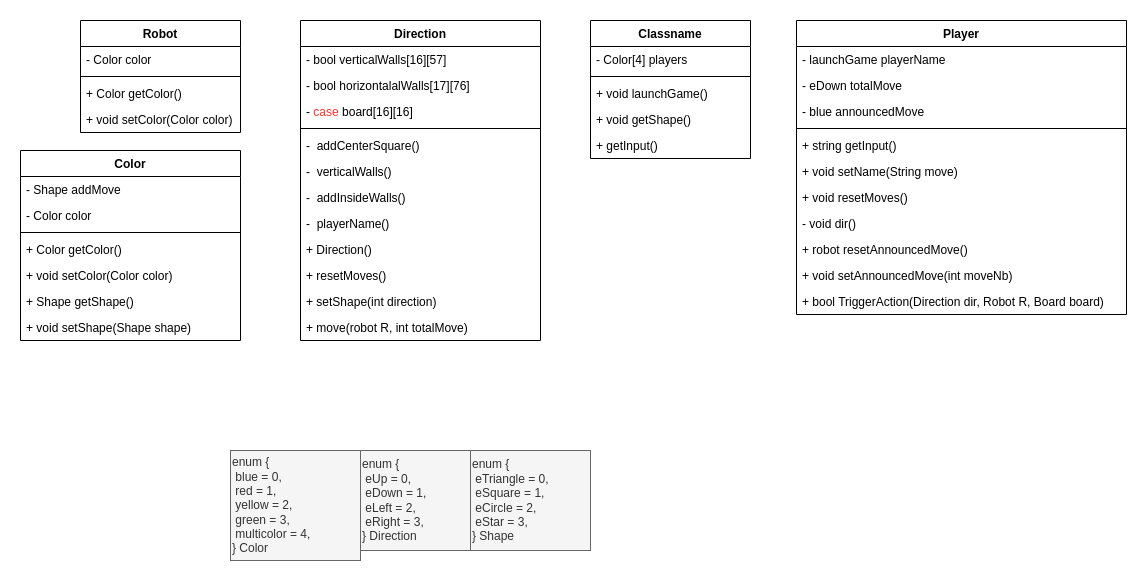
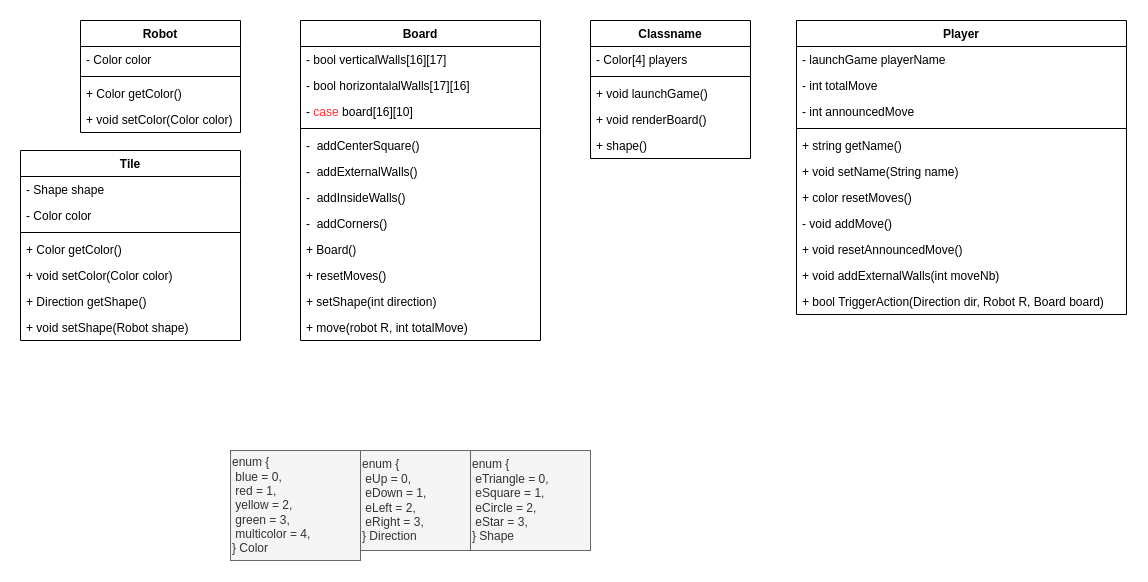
  <mxCell id="0" />
  <mxCell id="1" parent="0" />
- <mxCell id="2" value="Direction" style="swimlane;fontStyle=1;align=center;verticalAlign=top;childLayout=stackLayout;horizontal=1;startSize=26;horizontalStack=0;resizeParent=1;resizeParentMax=0;resizeLast=0;collapsible=1;marginBottom=0;whiteSpace=wrap;html=1;" parent="1" vertex="1"><mxGeometry x="300" y="20" width="240" height="320" as="geometry" /></mxCell>
- <mxCell id="3" value="- bool verticalWalls[16][57]" style="text;strokeColor=none;fillColor=none;align=left;verticalAlign=top;spacingLeft=4;spacingRight=4;overflow=hidden;rotatable=0;points=[[0,0.5],[1,0.5]];portConstraint=eastwest;whiteSpace=wrap;html=1;" parent="2" vertex="1"><mxGeometry y="26" width="240" height="26" as="geometry" /></mxCell>
- <mxCell id="4" value="- bool horizontalalWalls[17][76]" style="text;strokeColor=none;fillColor=none;align=left;verticalAlign=top;spacingLeft=4;spacingRight=4;overflow=hidden;rotatable=0;points=[[0,0.5],[1,0.5]];portConstraint=eastwest;whiteSpace=wrap;html=1;" parent="2" vertex="1"><mxGeometry y="52" width="240" height="26" as="geometry" /></mxCell>
- <mxCell id="5" value="- &lt;font color=&quot;#ff3333&quot;&gt;case&lt;/font&gt; board[16][16]" style="text;strokeColor=none;fillColor=none;align=left;verticalAlign=top;spacingLeft=4;spacingRight=4;overflow=hidden;rotatable=0;points=[[0,0.5],[1,0.5]];portConstraint=eastwest;whiteSpace=wrap;html=1;" parent="2" vertex="1"><mxGeometry y="78" width="240" height="26" as="geometry" /></mxCell>
+ <mxCell id="2" value="Board" style="swimlane;fontStyle=1;align=center;verticalAlign=top;childLayout=stackLayout;horizontal=1;startSize=26;horizontalStack=0;resizeParent=1;resizeParentMax=0;resizeLast=0;collapsible=1;marginBottom=0;whiteSpace=wrap;html=1;" parent="1" vertex="1"><mxGeometry x="300" y="20" width="240" height="320" as="geometry" /></mxCell>
+ <mxCell id="3" value="- bool verticalWalls[16][17]" style="text;strokeColor=none;fillColor=none;align=left;verticalAlign=top;spacingLeft=4;spacingRight=4;overflow=hidden;rotatable=0;points=[[0,0.5],[1,0.5]];portConstraint=eastwest;whiteSpace=wrap;html=1;" parent="2" vertex="1"><mxGeometry y="26" width="240" height="26" as="geometry" /></mxCell>
+ <mxCell id="4" value="- bool horizontalalWalls[17][16]" style="text;strokeColor=none;fillColor=none;align=left;verticalAlign=top;spacingLeft=4;spacingRight=4;overflow=hidden;rotatable=0;points=[[0,0.5],[1,0.5]];portConstraint=eastwest;whiteSpace=wrap;html=1;" parent="2" vertex="1"><mxGeometry y="52" width="240" height="26" as="geometry" /></mxCell>
+ <mxCell id="5" value="- &lt;font color=&quot;#ff3333&quot;&gt;case&lt;/font&gt; board[16][10]" style="text;strokeColor=none;fillColor=none;align=left;verticalAlign=top;spacingLeft=4;spacingRight=4;overflow=hidden;rotatable=0;points=[[0,0.5],[1,0.5]];portConstraint=eastwest;whiteSpace=wrap;html=1;" parent="2" vertex="1"><mxGeometry y="78" width="240" height="26" as="geometry" /></mxCell>
  <mxCell id="6" value="" style="line;strokeWidth=1;fillColor=none;align=left;verticalAlign=middle;spacingTop=-1;spacingLeft=3;spacingRight=3;rotatable=0;labelPosition=right;points=[];portConstraint=eastwest;strokeColor=inherit;" parent="2" vertex="1"><mxGeometry y="104" width="240" height="8" as="geometry" /></mxCell>
  <mxCell id="7" value="-&amp;nbsp; addCenterSquare()" style="text;strokeColor=none;fillColor=none;align=left;verticalAlign=top;spacingLeft=4;spacingRight=4;overflow=hidden;rotatable=0;points=[[0,0.5],[1,0.5]];portConstraint=eastwest;whiteSpace=wrap;html=1;" parent="2" vertex="1"><mxGeometry y="112" width="240" height="26" as="geometry" /></mxCell>
- <mxCell id="8" value="-&amp;nbsp; verticalWalls()" style="text;strokeColor=none;fillColor=none;align=left;verticalAlign=top;spacingLeft=4;spacingRight=4;overflow=hidden;rotatable=0;points=[[0,0.5],[1,0.5]];portConstraint=eastwest;whiteSpace=wrap;html=1;" parent="2" vertex="1"><mxGeometry y="138" width="240" height="26" as="geometry" /></mxCell>
+ <mxCell id="8" value="-&amp;nbsp; addExternalWalls()" style="text;strokeColor=none;fillColor=none;align=left;verticalAlign=top;spacingLeft=4;spacingRight=4;overflow=hidden;rotatable=0;points=[[0,0.5],[1,0.5]];portConstraint=eastwest;whiteSpace=wrap;html=1;" parent="2" vertex="1"><mxGeometry y="138" width="240" height="26" as="geometry" /></mxCell>
  <mxCell id="9" value="-&amp;nbsp; addInsideWalls()" style="text;strokeColor=none;fillColor=none;align=left;verticalAlign=top;spacingLeft=4;spacingRight=4;overflow=hidden;rotatable=0;points=[[0,0.5],[1,0.5]];portConstraint=eastwest;whiteSpace=wrap;html=1;" parent="2" vertex="1"><mxGeometry y="164" width="240" height="26" as="geometry" /></mxCell>
- <mxCell id="10" value="-&amp;nbsp; playerName()" style="text;strokeColor=none;fillColor=none;align=left;verticalAlign=top;spacingLeft=4;spacingRight=4;overflow=hidden;rotatable=0;points=[[0,0.5],[1,0.5]];portConstraint=eastwest;whiteSpace=wrap;html=1;" parent="2" vertex="1"><mxGeometry y="190" width="240" height="26" as="geometry" /></mxCell>
- <mxCell id="11" value="+ Direction()" style="text;strokeColor=none;fillColor=none;align=left;verticalAlign=top;spacingLeft=4;spacingRight=4;overflow=hidden;rotatable=0;points=[[0,0.5],[1,0.5]];portConstraint=eastwest;whiteSpace=wrap;html=1;" parent="2" vertex="1"><mxGeometry y="216" width="240" height="26" as="geometry" /></mxCell>
+ <mxCell id="10" value="-&amp;nbsp; addCorners()" style="text;strokeColor=none;fillColor=none;align=left;verticalAlign=top;spacingLeft=4;spacingRight=4;overflow=hidden;rotatable=0;points=[[0,0.5],[1,0.5]];portConstraint=eastwest;whiteSpace=wrap;html=1;" parent="2" vertex="1"><mxGeometry y="190" width="240" height="26" as="geometry" /></mxCell>
+ <mxCell id="11" value="+ Board()" style="text;strokeColor=none;fillColor=none;align=left;verticalAlign=top;spacingLeft=4;spacingRight=4;overflow=hidden;rotatable=0;points=[[0,0.5],[1,0.5]];portConstraint=eastwest;whiteSpace=wrap;html=1;" parent="2" vertex="1"><mxGeometry y="216" width="240" height="26" as="geometry" /></mxCell>
  <mxCell id="12" value="+ resetMoves()" style="text;strokeColor=none;fillColor=none;align=left;verticalAlign=top;spacingLeft=4;spacingRight=4;overflow=hidden;rotatable=0;points=[[0,0.5],[1,0.5]];portConstraint=eastwest;whiteSpace=wrap;html=1;" parent="2" vertex="1"><mxGeometry y="242" width="240" height="26" as="geometry" /></mxCell>
  <mxCell id="13" value="+ setShape(int direction)" style="text;strokeColor=none;fillColor=none;align=left;verticalAlign=top;spacingLeft=4;spacingRight=4;overflow=hidden;rotatable=0;points=[[0,0.5],[1,0.5]];portConstraint=eastwest;whiteSpace=wrap;html=1;" parent="2" vertex="1"><mxGeometry y="268" width="240" height="26" as="geometry" /></mxCell>
  <mxCell id="14" value="+ move(robot R, int totalMove)" style="text;strokeColor=none;fillColor=none;align=left;verticalAlign=top;spacingLeft=4;spacingRight=4;overflow=hidden;rotatable=0;points=[[0,0.5],[1,0.5]];portConstraint=eastwest;whiteSpace=wrap;html=1;" parent="2" vertex="1"><mxGeometry y="294" width="240" height="26" as="geometry" /></mxCell>
  <mxCell id="15" value="Robot" style="swimlane;fontStyle=1;align=center;verticalAlign=top;childLayout=stackLayout;horizontal=1;startSize=26;horizontalStack=0;resizeParent=1;resizeParentMax=0;resizeLast=0;collapsible=1;marginBottom=0;whiteSpace=wrap;html=1;" parent="1" vertex="1"><mxGeometry x="80" y="20" width="160" height="112" as="geometry" /></mxCell>
  <mxCell id="16" value="- Color color" style="text;strokeColor=none;fillColor=none;align=left;verticalAlign=top;spacingLeft=4;spacingRight=4;overflow=hidden;rotatable=0;points=[[0,0.5],[1,0.5]];portConstraint=eastwest;whiteSpace=wrap;html=1;" parent="15" vertex="1"><mxGeometry y="26" width="160" height="26" as="geometry" /></mxCell>
  <mxCell id="17" value="" style="line;strokeWidth=1;fillColor=none;align=left;verticalAlign=middle;spacingTop=-1;spacingLeft=3;spacingRight=3;rotatable=0;labelPosition=right;points=[];portConstraint=eastwest;strokeColor=inherit;" parent="15" vertex="1"><mxGeometry y="52" width="160" height="8" as="geometry" /></mxCell>
  <mxCell id="18" value="+ Color getColor()" style="text;strokeColor=none;fillColor=none;align=left;verticalAlign=top;spacingLeft=4;spacingRight=4;overflow=hidden;rotatable=0;points=[[0,0.5],[1,0.5]];portConstraint=eastwest;whiteSpace=wrap;html=1;" vertex="1" parent="15"><mxGeometry y="60" width="160" height="26" as="geometry" /></mxCell>
  <mxCell id="19" value="+ void setColor(Color color)" style="text;strokeColor=none;fillColor=none;align=left;verticalAlign=top;spacingLeft=4;spacingRight=4;overflow=hidden;rotatable=0;points=[[0,0.5],[1,0.5]];portConstraint=eastwest;whiteSpace=wrap;html=1;" vertex="1" parent="15"><mxGeometry y="86" width="160" height="26" as="geometry" /></mxCell>
  <mxCell id="20" value="enum {&lt;br&gt;&lt;span style=&quot;white-space: pre;&quot;&gt; &lt;/span&gt;eUp = 0,&lt;br&gt;&lt;span style=&quot;white-space: pre;&quot;&gt; &lt;/span&gt;eDown = 1,&lt;br&gt;&lt;span style=&quot;white-space: pre;&quot;&gt; &lt;/span&gt;eLeft = 2,&lt;br&gt;&lt;span style=&quot;white-space: pre;&quot;&gt; &lt;/span&gt;eRight = 3,&lt;br&gt;} Direction" style="text;html=1;align=left;verticalAlign=middle;resizable=0;points=[];autosize=1;strokeColor=#666666;fillColor=#f5f5f5;fontColor=#333333;" parent="1" vertex="1"><mxGeometry x="360" y="450" width="110" height="100" as="geometry" /></mxCell>
  <mxCell id="21" value="Player" style="swimlane;fontStyle=1;align=center;verticalAlign=top;childLayout=stackLayout;horizontal=1;startSize=26;horizontalStack=0;resizeParent=1;resizeParentMax=0;resizeLast=0;collapsible=1;marginBottom=0;whiteSpace=wrap;html=1;" parent="1" vertex="1"><mxGeometry x="796" y="20" width="330" height="294" as="geometry" /></mxCell>
  <mxCell id="22" value="- launchGame playerName" style="text;strokeColor=none;fillColor=none;align=left;verticalAlign=top;spacingLeft=4;spacingRight=4;overflow=hidden;rotatable=0;points=[[0,0.5],[1,0.5]];portConstraint=eastwest;whiteSpace=wrap;html=1;" parent="21" vertex="1"><mxGeometry y="26" width="330" height="26" as="geometry" /></mxCell>
- <mxCell id="23" value="- eDown totalMove" style="text;strokeColor=none;fillColor=none;align=left;verticalAlign=top;spacingLeft=4;spacingRight=4;overflow=hidden;rotatable=0;points=[[0,0.5],[1,0.5]];portConstraint=eastwest;whiteSpace=wrap;html=1;" vertex="1" parent="21"><mxGeometry y="52" width="330" height="26" as="geometry" /></mxCell>
- <mxCell id="24" value="- blue announcedMove" style="text;strokeColor=none;fillColor=none;align=left;verticalAlign=top;spacingLeft=4;spacingRight=4;overflow=hidden;rotatable=0;points=[[0,0.5],[1,0.5]];portConstraint=eastwest;whiteSpace=wrap;html=1;" vertex="1" parent="21"><mxGeometry y="78" width="330" height="26" as="geometry" /></mxCell>
+ <mxCell id="23" value="- int totalMove" style="text;strokeColor=none;fillColor=none;align=left;verticalAlign=top;spacingLeft=4;spacingRight=4;overflow=hidden;rotatable=0;points=[[0,0.5],[1,0.5]];portConstraint=eastwest;whiteSpace=wrap;html=1;" vertex="1" parent="21"><mxGeometry y="52" width="330" height="26" as="geometry" /></mxCell>
+ <mxCell id="24" value="- int announcedMove" style="text;strokeColor=none;fillColor=none;align=left;verticalAlign=top;spacingLeft=4;spacingRight=4;overflow=hidden;rotatable=0;points=[[0,0.5],[1,0.5]];portConstraint=eastwest;whiteSpace=wrap;html=1;" vertex="1" parent="21"><mxGeometry y="78" width="330" height="26" as="geometry" /></mxCell>
  <mxCell id="25" value="" style="line;strokeWidth=1;fillColor=none;align=left;verticalAlign=middle;spacingTop=-1;spacingLeft=3;spacingRight=3;rotatable=0;labelPosition=right;points=[];portConstraint=eastwest;strokeColor=inherit;" parent="21" vertex="1"><mxGeometry y="104" width="330" height="8" as="geometry" /></mxCell>
- <mxCell id="26" value="+ string getInput()" style="text;strokeColor=none;fillColor=none;align=left;verticalAlign=top;spacingLeft=4;spacingRight=4;overflow=hidden;rotatable=0;points=[[0,0.5],[1,0.5]];portConstraint=eastwest;whiteSpace=wrap;html=1;" parent="21" vertex="1"><mxGeometry y="112" width="330" height="26" as="geometry" /></mxCell>
- <mxCell id="27" value="+ void setName(String move)" style="text;strokeColor=none;fillColor=none;align=left;verticalAlign=top;spacingLeft=4;spacingRight=4;overflow=hidden;rotatable=0;points=[[0,0.5],[1,0.5]];portConstraint=eastwest;whiteSpace=wrap;html=1;" vertex="1" parent="21"><mxGeometry y="138" width="330" height="26" as="geometry" /></mxCell>
- <mxCell id="28" value="+ void resetMoves()" style="text;strokeColor=none;fillColor=none;align=left;verticalAlign=top;spacingLeft=4;spacingRight=4;overflow=hidden;rotatable=0;points=[[0,0.5],[1,0.5]];portConstraint=eastwest;whiteSpace=wrap;html=1;" vertex="1" parent="21"><mxGeometry y="164" width="330" height="26" as="geometry" /></mxCell>
- <mxCell id="29" value="- void dir()" style="text;strokeColor=none;fillColor=none;align=left;verticalAlign=top;spacingLeft=4;spacingRight=4;overflow=hidden;rotatable=0;points=[[0,0.5],[1,0.5]];portConstraint=eastwest;whiteSpace=wrap;html=1;" vertex="1" parent="21"><mxGeometry y="190" width="330" height="26" as="geometry" /></mxCell>
- <mxCell id="30" value="+ robot resetAnnouncedMove()" style="text;strokeColor=none;fillColor=none;align=left;verticalAlign=top;spacingLeft=4;spacingRight=4;overflow=hidden;rotatable=0;points=[[0,0.5],[1,0.5]];portConstraint=eastwest;whiteSpace=wrap;html=1;" vertex="1" parent="21"><mxGeometry y="216" width="330" height="26" as="geometry" /></mxCell>
- <mxCell id="31" value="+ void setAnnouncedMove(int moveNb)" style="text;strokeColor=none;fillColor=none;align=left;verticalAlign=top;spacingLeft=4;spacingRight=4;overflow=hidden;rotatable=0;points=[[0,0.5],[1,0.5]];portConstraint=eastwest;whiteSpace=wrap;html=1;" vertex="1" parent="21"><mxGeometry y="242" width="330" height="26" as="geometry" /></mxCell>
+ <mxCell id="26" value="+ string getName()" style="text;strokeColor=none;fillColor=none;align=left;verticalAlign=top;spacingLeft=4;spacingRight=4;overflow=hidden;rotatable=0;points=[[0,0.5],[1,0.5]];portConstraint=eastwest;whiteSpace=wrap;html=1;" parent="21" vertex="1"><mxGeometry y="112" width="330" height="26" as="geometry" /></mxCell>
+ <mxCell id="27" value="+ void setName(String name)" style="text;strokeColor=none;fillColor=none;align=left;verticalAlign=top;spacingLeft=4;spacingRight=4;overflow=hidden;rotatable=0;points=[[0,0.5],[1,0.5]];portConstraint=eastwest;whiteSpace=wrap;html=1;" vertex="1" parent="21"><mxGeometry y="138" width="330" height="26" as="geometry" /></mxCell>
+ <mxCell id="28" value="+ color resetMoves()" style="text;strokeColor=none;fillColor=none;align=left;verticalAlign=top;spacingLeft=4;spacingRight=4;overflow=hidden;rotatable=0;points=[[0,0.5],[1,0.5]];portConstraint=eastwest;whiteSpace=wrap;html=1;" vertex="1" parent="21"><mxGeometry y="164" width="330" height="26" as="geometry" /></mxCell>
+ <mxCell id="29" value="- void addMove()" style="text;strokeColor=none;fillColor=none;align=left;verticalAlign=top;spacingLeft=4;spacingRight=4;overflow=hidden;rotatable=0;points=[[0,0.5],[1,0.5]];portConstraint=eastwest;whiteSpace=wrap;html=1;" vertex="1" parent="21"><mxGeometry y="190" width="330" height="26" as="geometry" /></mxCell>
+ <mxCell id="30" value="+ void resetAnnouncedMove()" style="text;strokeColor=none;fillColor=none;align=left;verticalAlign=top;spacingLeft=4;spacingRight=4;overflow=hidden;rotatable=0;points=[[0,0.5],[1,0.5]];portConstraint=eastwest;whiteSpace=wrap;html=1;" vertex="1" parent="21"><mxGeometry y="216" width="330" height="26" as="geometry" /></mxCell>
+ <mxCell id="31" value="+ void addExternalWalls(int moveNb)" style="text;strokeColor=none;fillColor=none;align=left;verticalAlign=top;spacingLeft=4;spacingRight=4;overflow=hidden;rotatable=0;points=[[0,0.5],[1,0.5]];portConstraint=eastwest;whiteSpace=wrap;html=1;" vertex="1" parent="21"><mxGeometry y="242" width="330" height="26" as="geometry" /></mxCell>
  <mxCell id="32" value="+ bool TriggerAction(Direction dir, Robot R, Board board)" style="text;strokeColor=none;fillColor=none;align=left;verticalAlign=top;spacingLeft=4;spacingRight=4;overflow=hidden;rotatable=0;points=[[0,0.5],[1,0.5]];portConstraint=eastwest;whiteSpace=wrap;html=1;" vertex="1" parent="21"><mxGeometry y="268" width="330" height="26" as="geometry" /></mxCell>
  <mxCell id="33" value="enum {&lt;br&gt;&lt;span style=&quot;white-space: pre;&quot;&gt; &lt;/span&gt;blue = 0,&lt;br&gt;&lt;span style=&quot;white-space: pre;&quot;&gt; &lt;/span&gt;red = 1,&lt;br&gt;&lt;span style=&quot;white-space: pre;&quot;&gt; &lt;/span&gt;yellow = 2,&lt;br&gt;&lt;span style=&quot;white-space: pre;&quot;&gt; &lt;/span&gt;green = 3,&lt;br&gt;&lt;span style=&quot;white-space: pre;&quot;&gt; &lt;/span&gt;multicolor = 4,&lt;br&gt;} Color" style="text;html=1;align=left;verticalAlign=middle;resizable=0;points=[];autosize=1;strokeWidth=1;fillColor=#f5f5f5;strokeColor=#666666;fontColor=#333333;" vertex="1" parent="1"><mxGeometry x="230" y="450" width="130" height="110" as="geometry" /></mxCell>
- <mxCell id="34" value="Color" style="swimlane;fontStyle=1;align=center;verticalAlign=top;childLayout=stackLayout;horizontal=1;startSize=26;horizontalStack=0;resizeParent=1;resizeParentMax=0;resizeLast=0;collapsible=1;marginBottom=0;whiteSpace=wrap;html=1;" vertex="1" parent="1"><mxGeometry x="20" width="220" height="190" as="geometry" y="150" /></mxCell>
- <mxCell id="35" value="- Shape addMove" style="text;strokeColor=none;fillColor=none;align=left;verticalAlign=top;spacingLeft=4;spacingRight=4;overflow=hidden;rotatable=0;points=[[0,0.5],[1,0.5]];portConstraint=eastwest;whiteSpace=wrap;html=1;" vertex="1" parent="34"><mxGeometry y="26" width="220" height="26" as="geometry" /></mxCell>
+ <mxCell id="34" value="Tile" style="swimlane;fontStyle=1;align=center;verticalAlign=top;childLayout=stackLayout;horizontal=1;startSize=26;horizontalStack=0;resizeParent=1;resizeParentMax=0;resizeLast=0;collapsible=1;marginBottom=0;whiteSpace=wrap;html=1;" vertex="1" parent="1"><mxGeometry x="20" width="220" height="190" as="geometry" y="150" /></mxCell>
+ <mxCell id="35" value="- Shape shape" style="text;strokeColor=none;fillColor=none;align=left;verticalAlign=top;spacingLeft=4;spacingRight=4;overflow=hidden;rotatable=0;points=[[0,0.5],[1,0.5]];portConstraint=eastwest;whiteSpace=wrap;html=1;" vertex="1" parent="34"><mxGeometry y="26" width="220" height="26" as="geometry" /></mxCell>
  <mxCell id="36" value="- Color color" style="text;strokeColor=none;fillColor=none;align=left;verticalAlign=top;spacingLeft=4;spacingRight=4;overflow=hidden;rotatable=0;points=[[0,0.5],[1,0.5]];portConstraint=eastwest;whiteSpace=wrap;html=1;" vertex="1" parent="34"><mxGeometry y="52" width="220" height="26" as="geometry" /></mxCell>
  <mxCell id="37" value="" style="line;strokeWidth=1;fillColor=none;align=left;verticalAlign=middle;spacingTop=-1;spacingLeft=3;spacingRight=3;rotatable=0;labelPosition=right;points=[];portConstraint=eastwest;strokeColor=inherit;" vertex="1" parent="34"><mxGeometry y="78" width="220" height="8" as="geometry" /></mxCell>
  <mxCell id="38" value="+ Color getColor()" style="text;strokeColor=none;fillColor=none;align=left;verticalAlign=top;spacingLeft=4;spacingRight=4;overflow=hidden;rotatable=0;points=[[0,0.5],[1,0.5]];portConstraint=eastwest;whiteSpace=wrap;html=1;" vertex="1" parent="34"><mxGeometry y="86" width="220" height="26" as="geometry" /></mxCell>
  <mxCell id="39" value="+ void setColor(Color color)" style="text;strokeColor=none;fillColor=none;align=left;verticalAlign=top;spacingLeft=4;spacingRight=4;overflow=hidden;rotatable=0;points=[[0,0.5],[1,0.5]];portConstraint=eastwest;whiteSpace=wrap;html=1;" vertex="1" parent="34"><mxGeometry y="112" width="220" height="26" as="geometry" /></mxCell>
- <mxCell id="40" value="+ Shape getShape()" style="text;strokeColor=none;fillColor=none;align=left;verticalAlign=top;spacingLeft=4;spacingRight=4;overflow=hidden;rotatable=0;points=[[0,0.5],[1,0.5]];portConstraint=eastwest;whiteSpace=wrap;html=1;" vertex="1" parent="34"><mxGeometry y="138" width="220" height="26" as="geometry" /></mxCell>
- <mxCell id="41" value="+ void setShape(Shape shape)" style="text;strokeColor=none;fillColor=none;align=left;verticalAlign=top;spacingLeft=4;spacingRight=4;overflow=hidden;rotatable=0;points=[[0,0.5],[1,0.5]];portConstraint=eastwest;whiteSpace=wrap;html=1;" vertex="1" parent="34"><mxGeometry y="164" width="220" height="26" as="geometry" /></mxCell>
+ <mxCell id="40" value="+ Direction getShape()" style="text;strokeColor=none;fillColor=none;align=left;verticalAlign=top;spacingLeft=4;spacingRight=4;overflow=hidden;rotatable=0;points=[[0,0.5],[1,0.5]];portConstraint=eastwest;whiteSpace=wrap;html=1;" vertex="1" parent="34"><mxGeometry y="138" width="220" height="26" as="geometry" /></mxCell>
+ <mxCell id="41" value="+ void setShape(Robot shape)" style="text;strokeColor=none;fillColor=none;align=left;verticalAlign=top;spacingLeft=4;spacingRight=4;overflow=hidden;rotatable=0;points=[[0,0.5],[1,0.5]];portConstraint=eastwest;whiteSpace=wrap;html=1;" vertex="1" parent="34"><mxGeometry y="164" width="220" height="26" as="geometry" /></mxCell>
  <mxCell id="42" value="enum {&lt;br&gt;&lt;span style=&quot;white-space: pre;&quot;&gt; &lt;/span&gt;eTriangle = 0,&lt;br&gt;&lt;span style=&quot;white-space: pre;&quot;&gt; &lt;/span&gt;eSquare = 1,&lt;br&gt;&lt;span style=&quot;white-space: pre;&quot;&gt; &lt;/span&gt;eCircle = 2,&lt;br&gt;&lt;span style=&quot;white-space: pre;&quot;&gt; &lt;/span&gt;eStar = 3,&lt;br&gt;} Shape" style="text;html=1;align=left;verticalAlign=middle;resizable=0;points=[];autosize=1;strokeColor=#666666;fillColor=#f5f5f5;fontColor=#333333;" vertex="1" parent="1"><mxGeometry x="470" y="450" width="120" height="100" as="geometry" /></mxCell>
  <mxCell id="43" value="Classname" style="swimlane;fontStyle=1;align=center;verticalAlign=top;childLayout=stackLayout;horizontal=1;startSize=26;horizontalStack=0;resizeParent=1;resizeParentMax=0;resizeLast=0;collapsible=1;marginBottom=0;whiteSpace=wrap;html=1;" vertex="1" parent="1"><mxGeometry x="590" y="20" width="160" height="138" as="geometry" /></mxCell>
  <mxCell id="44" value="- Color[4] players" style="text;strokeColor=none;fillColor=none;align=left;verticalAlign=top;spacingLeft=4;spacingRight=4;overflow=hidden;rotatable=0;points=[[0,0.5],[1,0.5]];portConstraint=eastwest;whiteSpace=wrap;html=1;" vertex="1" parent="43"><mxGeometry y="26" width="160" height="26" as="geometry" /></mxCell>
  <mxCell id="45" value="" style="line;strokeWidth=1;fillColor=none;align=left;verticalAlign=middle;spacingTop=-1;spacingLeft=3;spacingRight=3;rotatable=0;labelPosition=right;points=[];portConstraint=eastwest;strokeColor=inherit;" vertex="1" parent="43"><mxGeometry y="52" width="160" height="8" as="geometry" /></mxCell>
  <mxCell id="46" value="+ void launchGame()" style="text;strokeColor=none;fillColor=none;align=left;verticalAlign=top;spacingLeft=4;spacingRight=4;overflow=hidden;rotatable=0;points=[[0,0.5],[1,0.5]];portConstraint=eastwest;whiteSpace=wrap;html=1;" vertex="1" parent="43"><mxGeometry y="60" width="160" height="26" as="geometry" /></mxCell>
- <mxCell id="47" value="+ void getShape()" style="text;strokeColor=none;fillColor=none;align=left;verticalAlign=top;spacingLeft=4;spacingRight=4;overflow=hidden;rotatable=0;points=[[0,0.5],[1,0.5]];portConstraint=eastwest;whiteSpace=wrap;html=1;" vertex="1" parent="43"><mxGeometry y="86" width="160" height="26" as="geometry" /></mxCell>
- <mxCell id="48" value="+ getInput()" style="text;strokeColor=none;fillColor=none;align=left;verticalAlign=top;spacingLeft=4;spacingRight=4;overflow=hidden;rotatable=0;points=[[0,0.5],[1,0.5]];portConstraint=eastwest;whiteSpace=wrap;html=1;" vertex="1" parent="43"><mxGeometry y="112" width="160" height="26" as="geometry" /></mxCell>
+ <mxCell id="47" value="+ void renderBoard()" style="text;strokeColor=none;fillColor=none;align=left;verticalAlign=top;spacingLeft=4;spacingRight=4;overflow=hidden;rotatable=0;points=[[0,0.5],[1,0.5]];portConstraint=eastwest;whiteSpace=wrap;html=1;" vertex="1" parent="43"><mxGeometry y="86" width="160" height="26" as="geometry" /></mxCell>
+ <mxCell id="48" value="+ shape()" style="text;strokeColor=none;fillColor=none;align=left;verticalAlign=top;spacingLeft=4;spacingRight=4;overflow=hidden;rotatable=0;points=[[0,0.5],[1,0.5]];portConstraint=eastwest;whiteSpace=wrap;html=1;" vertex="1" parent="43"><mxGeometry y="112" width="160" height="26" as="geometry" /></mxCell>
